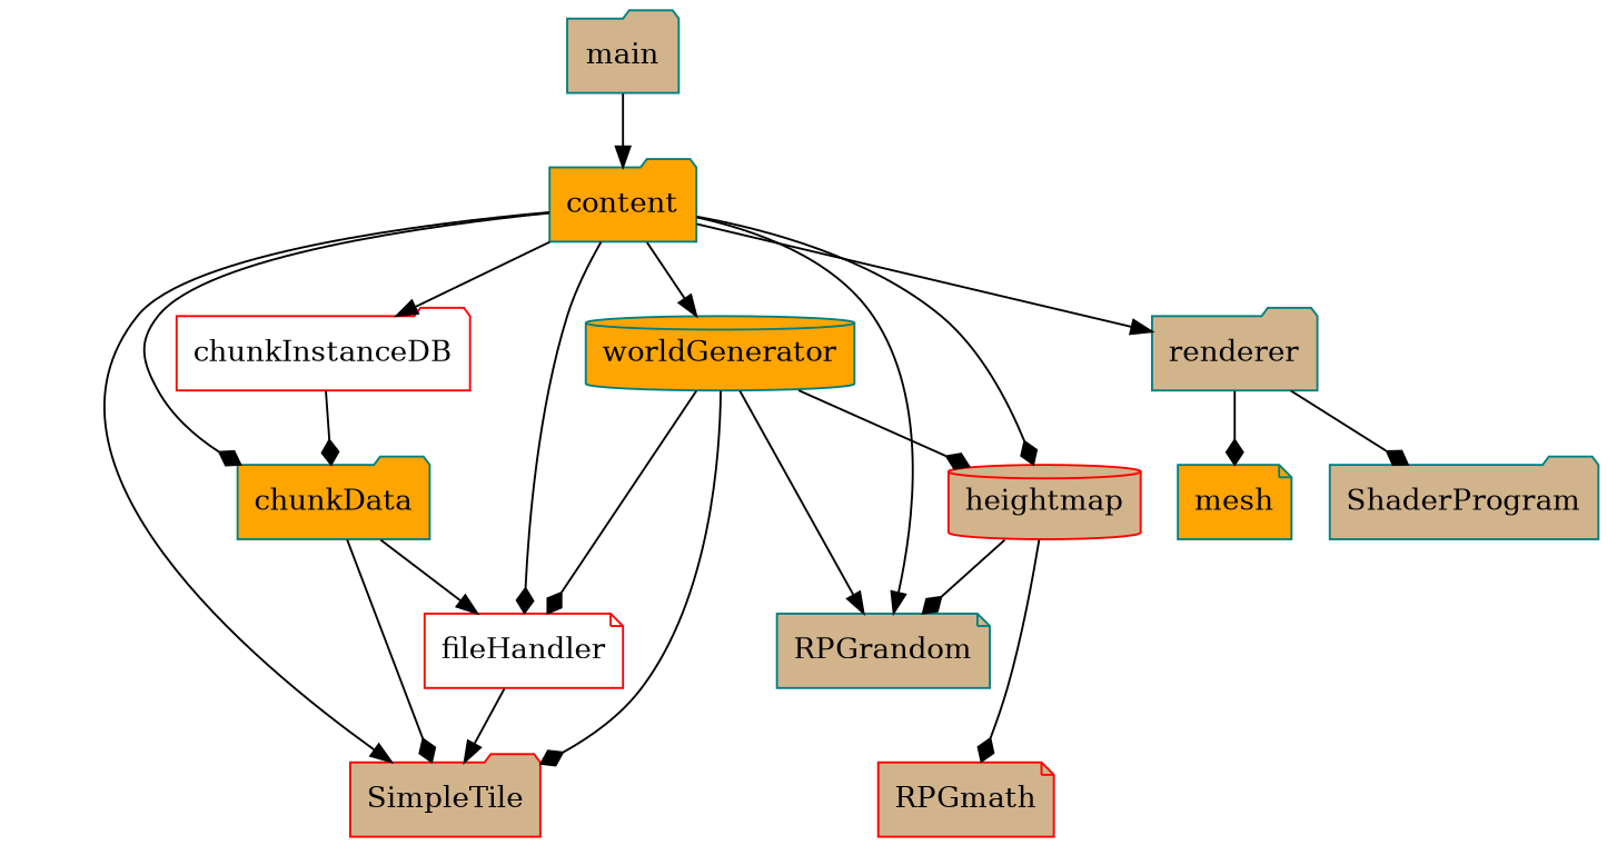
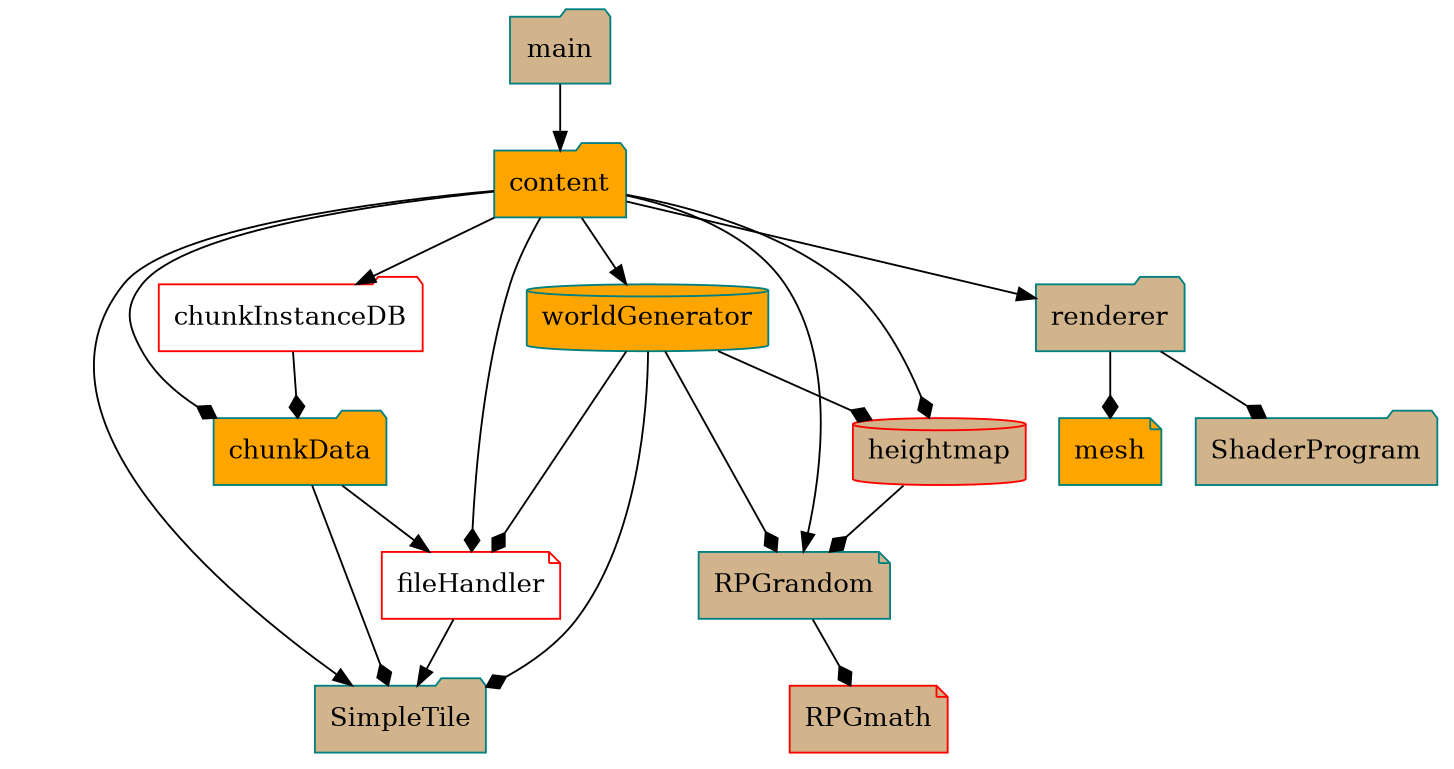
  digraph {
    node [color=teal fillcolor=tan shape=folder style=filled]
    edge [arrowhead=diamond]
    content [fillcolor=orange]
    main
-   SimpleTile [color=red]
+   SimpleTile
    chunkData [fillcolor=orange]
    fileHandler [color=red fillcolor=white shape=note]
    renderer
    RPGrandom [shape=note]
    heightmap [color=red shape=cylinder]
    worldGenerator [fillcolor=orange shape=cylinder]
    chunkInstanceDB [color=red fillcolor=white]
    mesh [fillcolor=orange shape=note]
    ShaderProgram
    RPGmath [color=red shape=note]
    content -> SimpleTile [arrowhead=normal]
    content -> chunkData
    content -> fileHandler
    content -> renderer [arrowhead=normal]
    content -> RPGrandom [arrowhead=normal]
    content -> heightmap
    content -> worldGenerator [arrowhead=normal]
    content -> chunkInstanceDB [arrowhead=normal]
    main -> content [arrowhead=normal]
    chunkData -> SimpleTile
    chunkData -> fileHandler [arrowhead=normal]
    fileHandler -> SimpleTile [arrowhead=normal]
    renderer -> mesh
    renderer -> ShaderProgram
    heightmap -> RPGrandom
-   heightmap -> RPGmath
+   RPGrandom -> RPGmath
    worldGenerator -> SimpleTile
    worldGenerator -> fileHandler
-   worldGenerator -> RPGrandom [arrowhead=normal]
+   worldGenerator -> RPGrandom
    worldGenerator -> heightmap
    chunkInstanceDB -> chunkData
  }
